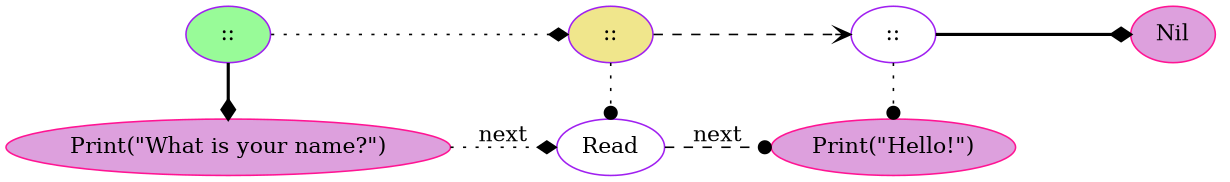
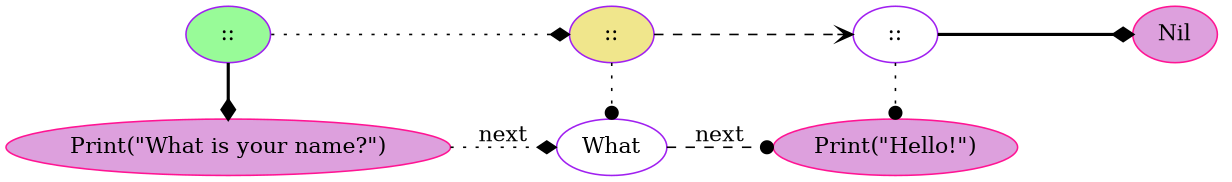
  digraph {
    rankdir=LR
    fontname="DejaVu Serif"
    node [style=filled fillcolor=plum color=purple fontname="DejaVu Serif"]
    edge [style=dotted arrowhead=diamond fontname="DejaVu Serif"]
    n1 [label="::" fillcolor=palegreen]
    n2 [label="Print(\"What is your name?\")" color=deeppink]
    n3 [label="::" fillcolor=khaki]
-   n4 [label=Read fillcolor=white]
+   n4 [label=What fillcolor=white]
    n5 [label="::" fillcolor=white]
    n6 [label="Print(\"Hello!\")" color=deeppink]
    n7 [label=Nil color=deeppink]
    n8 [label=Stop style=invis fillcolor="" color=""]
    subgraph sub_1 {
      rank=same
      n1
      n2
    }
    subgraph sub_2 {
      rank=same
      n3
      n4
    }
    subgraph sub_3 {
      rank=same
      n5
      n6
    }
    n1 -> n2 [style=bold]
    n1 -> n3
    n2 -> n4 [label=next]
    n3 -> n4 [arrowhead=dot]
    n3 -> n5 [style=dashed arrowhead=vee]
    n4 -> n6 [label=next style=dashed arrowhead=dot]
    n5 -> n6 [arrowhead=dot]
    n5 -> n7 [style=bold]
    n6 -> n8 [label=next style=invis arrowhead=""]
  }
